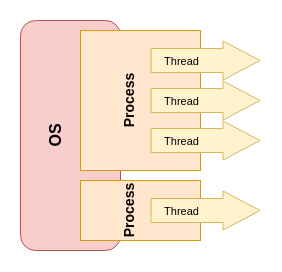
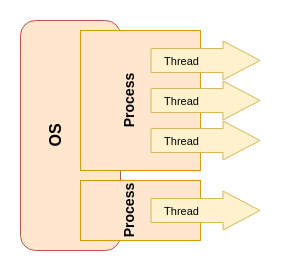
  <mxCell id="0" />
  <mxCell id="1" parent="0" />
- <mxCell id="2" value="&lt;br&gt;OS" style="rounded=1;whiteSpace=wrap;html=1;fillColor=#f8cecc;strokeColor=#b85450;horizontal=0;fontSize=16;fontStyle=1;labelPosition=center;verticalLabelPosition=middle;align=center;verticalAlign=top;" vertex="1" parent="1"><mxGeometry x="20" y="20" width="100" height="230" as="geometry" /></mxCell>
+ <mxCell id="2" value="&lt;br&gt;OS" style="rounded=1;whiteSpace=wrap;html=1;fillColor=#ffe6cc;strokeColor=#b85450;horizontal=0;fontSize=16;fontStyle=1;labelPosition=center;verticalLabelPosition=middle;align=center;verticalAlign=top;" vertex="1" parent="1"><mxGeometry x="20" y="20" width="100" height="230" as="geometry" /></mxCell>
  <mxCell id="3" value="&lt;br&gt;&lt;br&gt;Process" style="rounded=0;whiteSpace=wrap;html=1;fillColor=#ffe6cc;strokeColor=#d79b00;labelPosition=center;verticalLabelPosition=middle;align=center;verticalAlign=top;horizontal=0;fontSize=14;fontStyle=1" vertex="1" parent="1"><mxGeometry x="80" y="30" width="120" height="140" as="geometry" /></mxCell>
  <mxCell id="4" value="" style="shape=flexArrow;endArrow=classic;html=1;rounded=0;endWidth=14;endSize=12;width=24;fillColor=#fff2cc;strokeColor=#d6b656;labelBackgroundColor=none;" edge="1" parent="1"><mxGeometry width="50" height="50" relative="1" as="geometry"><mxPoint x="150" y="60" as="sourcePoint" /><mxPoint x="260" y="60" as="targetPoint" /></mxGeometry></mxCell>
  <mxCell id="5" value="Thread" style="edgeLabel;html=1;align=center;verticalAlign=middle;resizable=0;points=[];labelBackgroundColor=none;" vertex="1" connectable="0" parent="4"><mxGeometry x="0.4" y="-2" relative="1" as="geometry"><mxPoint x="-47" y="-2" as="offset" /></mxGeometry></mxCell>
  <mxCell id="6" value="" style="shape=flexArrow;endArrow=classic;html=1;rounded=0;endWidth=14;endSize=12;width=24;fillColor=#fff2cc;strokeColor=#d6b656;labelBackgroundColor=none;" edge="1" parent="1"><mxGeometry width="50" height="50" relative="1" as="geometry"><mxPoint x="150" y="100" as="sourcePoint" /><mxPoint x="260" y="100" as="targetPoint" /></mxGeometry></mxCell>
  <mxCell id="7" value="Thread" style="edgeLabel;html=1;align=center;verticalAlign=middle;resizable=0;points=[];labelBackgroundColor=none;" vertex="1" connectable="0" parent="6"><mxGeometry x="0.4" y="-2" relative="1" as="geometry"><mxPoint x="-47" y="-2" as="offset" /></mxGeometry></mxCell>
  <mxCell id="8" value="" style="shape=flexArrow;endArrow=classic;html=1;rounded=0;endWidth=14;endSize=12;width=24;fillColor=#fff2cc;strokeColor=#d6b656;" edge="1" parent="1"><mxGeometry width="50" height="50" relative="1" as="geometry"><mxPoint x="150" y="140" as="sourcePoint" /><mxPoint x="260" y="140" as="targetPoint" /></mxGeometry></mxCell>
  <mxCell id="9" value="Thread" style="edgeLabel;html=1;align=center;verticalAlign=middle;resizable=0;points=[];labelBackgroundColor=none;" vertex="1" connectable="0" parent="8"><mxGeometry x="0.4" y="-2" relative="1" as="geometry"><mxPoint x="-47" y="-2" as="offset" /></mxGeometry></mxCell>
  <mxCell id="10" value="&lt;br&gt;&lt;br&gt;Process" style="rounded=0;whiteSpace=wrap;html=1;fillColor=#ffe6cc;strokeColor=#d79b00;labelPosition=center;verticalLabelPosition=middle;align=center;verticalAlign=top;horizontal=0;fontSize=14;fontStyle=1" vertex="1" parent="1"><mxGeometry x="80" y="180" width="120" height="60" as="geometry" /></mxCell>
  <mxCell id="11" value="" style="shape=flexArrow;endArrow=classic;html=1;rounded=0;endWidth=14;endSize=12;width=24;fillColor=#fff2cc;strokeColor=#d6b656;" edge="1" parent="1"><mxGeometry width="50" height="50" relative="1" as="geometry"><mxPoint x="150" y="210" as="sourcePoint" /><mxPoint x="260" y="210" as="targetPoint" /></mxGeometry></mxCell>
  <mxCell id="12" value="Thread" style="edgeLabel;html=1;align=center;verticalAlign=middle;resizable=0;points=[];labelBackgroundColor=none;" vertex="1" connectable="0" parent="11"><mxGeometry x="0.4" y="-2" relative="1" as="geometry"><mxPoint x="-47" y="-2" as="offset" /></mxGeometry></mxCell>
